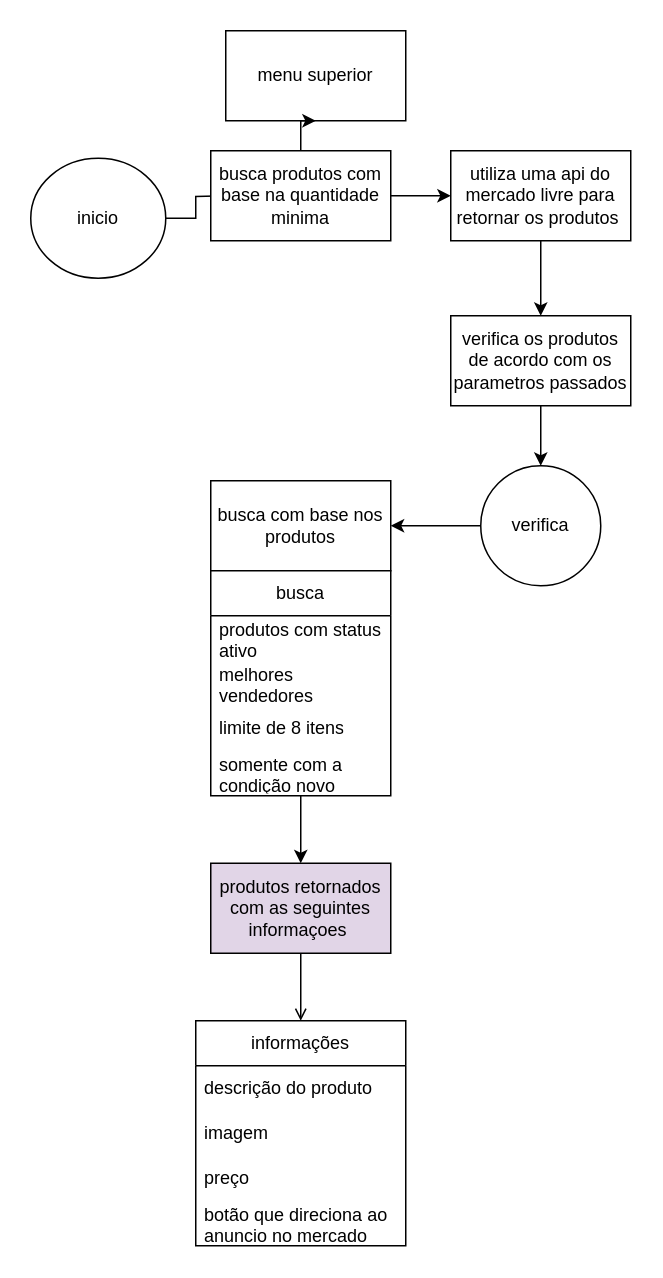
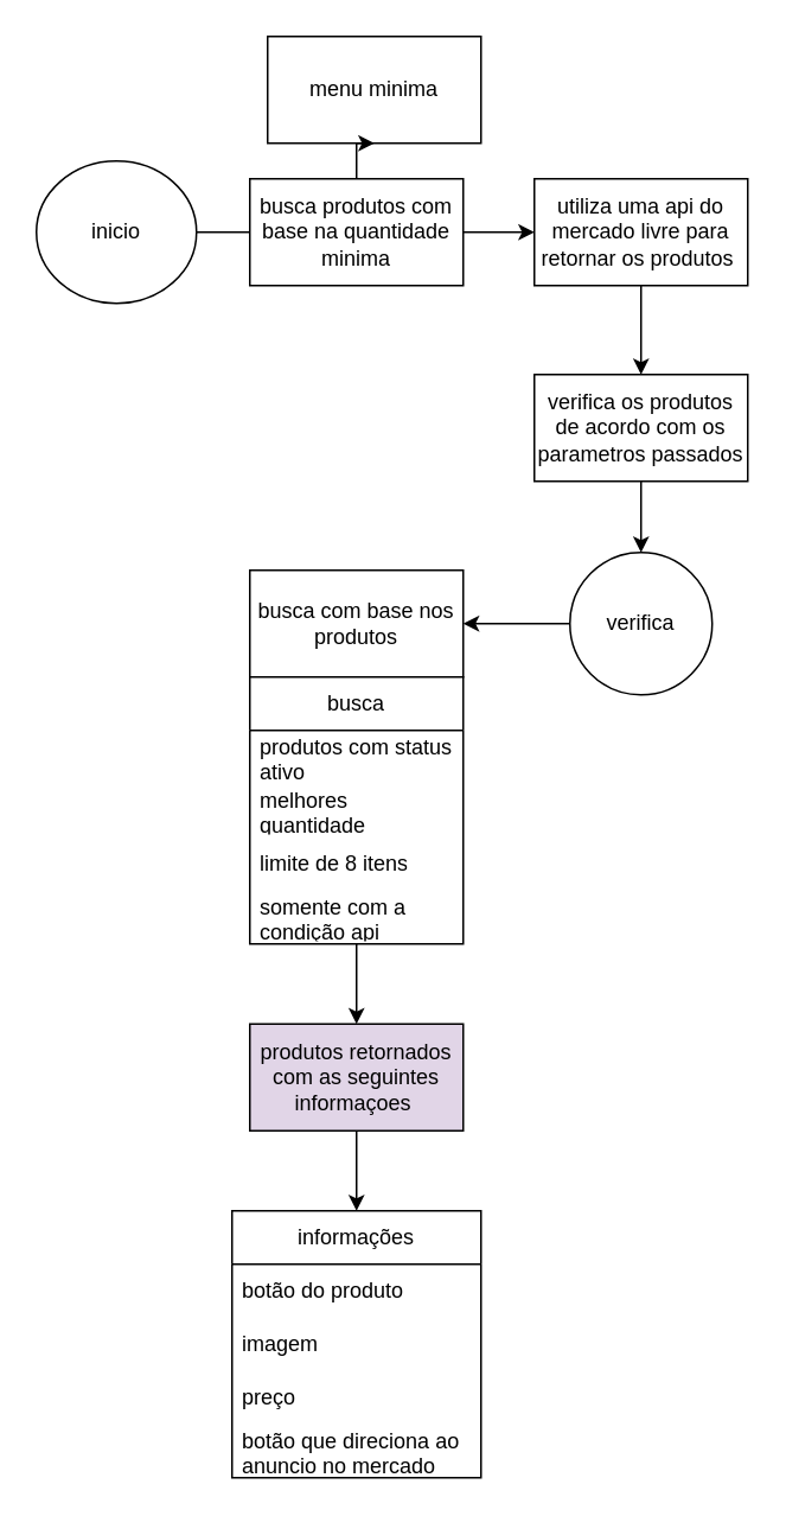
  <mxCell id="0" />
  <mxCell id="1" parent="0" />
  <mxCell id="2" style="edgeStyle=orthogonalEdgeStyle;rounded=0;orthogonalLoop=1;jettySize=auto;html=1;" parent="1" source="3" edge="1"><mxGeometry relative="1" as="geometry"><mxPoint x="150" y="130" as="targetPoint" /></mxGeometry></mxCell>
- <mxCell id="3" value="inicio" style="ellipse;whiteSpace=wrap;html=1;" parent="1" vertex="1"><mxGeometry x="20" y="105" width="90" height="80" as="geometry" /></mxCell>
- <mxCell id="4" value="menu superior" style="rounded=0;whiteSpace=wrap;html=1;" parent="1" vertex="1"><mxGeometry x="150" width="120" height="60" as="geometry" y="20" /></mxCell>
+ <mxCell id="3" value="inicio" style="ellipse;whiteSpace=wrap;html=1;" parent="1" vertex="1"><mxGeometry x="20" y="90" width="90" height="80" as="geometry" /></mxCell>
+ <mxCell id="4" value="menu minima" style="rounded=0;whiteSpace=wrap;html=1;" parent="1" vertex="1"><mxGeometry x="150" width="120" height="60" as="geometry" y="20" /></mxCell>
  <mxCell id="5" style="edgeStyle=orthogonalEdgeStyle;rounded=0;orthogonalLoop=1;jettySize=auto;html=1;exitX=0.5;exitY=0;exitDx=0;exitDy=0;" parent="1" source="7" target="4" edge="1"><mxGeometry relative="1" as="geometry" /></mxCell>
  <mxCell id="6" style="edgeStyle=orthogonalEdgeStyle;rounded=0;orthogonalLoop=1;jettySize=auto;html=1;" parent="1" source="7" target="9" edge="1"><mxGeometry relative="1" as="geometry"><mxPoint x="320" y="130" as="targetPoint" /></mxGeometry></mxCell>
  <mxCell id="7" value="busca produtos com base na quantidade minima" style="rounded=0;whiteSpace=wrap;html=1;" parent="1" vertex="1"><mxGeometry x="140" y="100" width="120" height="60" as="geometry" /></mxCell>
  <mxCell id="8" style="edgeStyle=orthogonalEdgeStyle;rounded=0;orthogonalLoop=1;jettySize=auto;html=1;entryX=0.5;entryY=0;entryDx=0;entryDy=0;" edge="1" parent="1" source="9" target="11"><mxGeometry relative="1" as="geometry" /></mxCell>
  <mxCell id="9" value="utiliza uma api do mercado livre para retornar os produtos&amp;nbsp;" style="rounded=0;whiteSpace=wrap;html=1;" parent="1" vertex="1"><mxGeometry x="300" y="100" width="120" height="60" as="geometry" /></mxCell>
  <mxCell id="10" value="" style="edgeStyle=orthogonalEdgeStyle;rounded=0;orthogonalLoop=1;jettySize=auto;html=1;" edge="1" parent="1" source="11" target="13"><mxGeometry relative="1" as="geometry" /></mxCell>
  <mxCell id="11" value="verifica os produtos de acordo com os parametros passados" style="rounded=0;whiteSpace=wrap;html=1;" vertex="1" parent="1"><mxGeometry x="300" y="210" width="120" height="60" as="geometry" /></mxCell>
  <mxCell id="12" value="" style="edgeStyle=orthogonalEdgeStyle;rounded=0;orthogonalLoop=1;jettySize=auto;html=1;" edge="1" parent="1" source="13" target="14"><mxGeometry relative="1" as="geometry" /></mxCell>
  <mxCell id="13" value="verifica" style="ellipse;whiteSpace=wrap;html=1;" vertex="1" parent="1"><mxGeometry x="320" y="310" width="80" height="80" as="geometry" /></mxCell>
  <mxCell id="14" value="busca com base nos produtos" style="whiteSpace=wrap;html=1;rounded=0;" vertex="1" parent="1"><mxGeometry x="140" y="320" width="120" height="60" as="geometry" /></mxCell>
  <mxCell id="15" style="edgeStyle=orthogonalEdgeStyle;rounded=0;orthogonalLoop=1;jettySize=auto;html=1;" edge="1" parent="1" source="16" target="22"><mxGeometry relative="1" as="geometry"><mxPoint x="200" y="580" as="targetPoint" /></mxGeometry></mxCell>
  <mxCell id="16" value="busca" style="swimlane;fontStyle=0;childLayout=stackLayout;horizontal=1;startSize=30;horizontalStack=0;resizeParent=1;resizeParentMax=0;resizeLast=0;collapsible=1;marginBottom=0;whiteSpace=wrap;html=1;" vertex="1" parent="1"><mxGeometry x="140" y="380" width="120" height="150" as="geometry" /></mxCell>
  <mxCell id="17" value="produtos com status ativo" style="text;strokeColor=none;fillColor=none;align=left;verticalAlign=middle;spacingLeft=4;spacingRight=4;overflow=hidden;points=[[0,0.5],[1,0.5]];portConstraint=eastwest;rotatable=0;whiteSpace=wrap;html=1;" vertex="1" parent="16"><mxGeometry y="30" width="120" height="30" as="geometry" /></mxCell>
- <mxCell id="18" value="melhores vendedores" style="text;strokeColor=none;fillColor=none;align=left;verticalAlign=middle;spacingLeft=4;spacingRight=4;overflow=hidden;points=[[0,0.5],[1,0.5]];portConstraint=eastwest;rotatable=0;whiteSpace=wrap;html=1;" vertex="1" parent="16"><mxGeometry y="60" width="120" height="30" as="geometry" /></mxCell>
+ <mxCell id="18" value="melhores quantidade" style="text;strokeColor=none;fillColor=none;align=left;verticalAlign=middle;spacingLeft=4;spacingRight=4;overflow=hidden;points=[[0,0.5],[1,0.5]];portConstraint=eastwest;rotatable=0;whiteSpace=wrap;html=1;" vertex="1" parent="16"><mxGeometry y="60" width="120" height="30" as="geometry" /></mxCell>
  <mxCell id="19" value="limite de 8 itens" style="text;strokeColor=none;fillColor=none;align=left;verticalAlign=middle;spacingLeft=4;spacingRight=4;overflow=hidden;points=[[0,0.5],[1,0.5]];portConstraint=eastwest;rotatable=0;whiteSpace=wrap;html=1;" vertex="1" parent="16"><mxGeometry y="90" width="120" height="30" as="geometry" /></mxCell>
- <mxCell id="20" value="somente com a condição novo" style="text;strokeColor=none;fillColor=none;align=left;verticalAlign=middle;spacingLeft=4;spacingRight=4;overflow=hidden;points=[[0,0.5],[1,0.5]];portConstraint=eastwest;rotatable=0;whiteSpace=wrap;html=1;" vertex="1" parent="16"><mxGeometry y="120" width="120" height="30" as="geometry" /></mxCell>
- <mxCell id="21" style="edgeStyle=orthogonalEdgeStyle;rounded=0;orthogonalLoop=1;jettySize=auto;html=1;entryX=0.5;entryY=0;entryDx=0;entryDy=0;endArrow=open;" edge="1" parent="1" source="22" target="23"><mxGeometry relative="1" as="geometry" /></mxCell>
+ <mxCell id="20" value="somente com a condição api" style="text;strokeColor=none;fillColor=none;align=left;verticalAlign=middle;spacingLeft=4;spacingRight=4;overflow=hidden;points=[[0,0.5],[1,0.5]];portConstraint=eastwest;rotatable=0;whiteSpace=wrap;html=1;" vertex="1" parent="16"><mxGeometry y="120" width="120" height="30" as="geometry" /></mxCell>
+ <mxCell id="21" style="edgeStyle=orthogonalEdgeStyle;rounded=0;orthogonalLoop=1;jettySize=auto;html=1;entryX=0.5;entryY=0;entryDx=0;entryDy=0;" edge="1" parent="1" source="22" target="23"><mxGeometry relative="1" as="geometry" /></mxCell>
  <mxCell id="22" value="produtos retornados com as seguintes informaçoes&amp;nbsp;" style="rounded=0;whiteSpace=wrap;html=1;fillColor=#e1d5e7;" vertex="1" parent="1"><mxGeometry x="140" y="575" width="120" height="60" as="geometry" /></mxCell>
  <mxCell id="23" value="informações" style="swimlane;fontStyle=0;childLayout=stackLayout;horizontal=1;startSize=30;horizontalStack=0;resizeParent=1;resizeParentMax=0;resizeLast=0;collapsible=1;marginBottom=0;whiteSpace=wrap;html=1;" vertex="1" parent="1"><mxGeometry x="130" y="680" width="140" height="150" as="geometry" /></mxCell>
- <mxCell id="24" value="descrição do produto" style="text;strokeColor=none;fillColor=none;align=left;verticalAlign=middle;spacingLeft=4;spacingRight=4;overflow=hidden;points=[[0,0.5],[1,0.5]];portConstraint=eastwest;rotatable=0;whiteSpace=wrap;html=1;" vertex="1" parent="23"><mxGeometry y="30" width="140" height="30" as="geometry" /></mxCell>
+ <mxCell id="24" value="botão do produto" style="text;strokeColor=none;fillColor=none;align=left;verticalAlign=middle;spacingLeft=4;spacingRight=4;overflow=hidden;points=[[0,0.5],[1,0.5]];portConstraint=eastwest;rotatable=0;whiteSpace=wrap;html=1;" vertex="1" parent="23"><mxGeometry y="30" width="140" height="30" as="geometry" /></mxCell>
  <mxCell id="25" value="imagem" style="text;strokeColor=none;fillColor=none;align=left;verticalAlign=middle;spacingLeft=4;spacingRight=4;overflow=hidden;points=[[0,0.5],[1,0.5]];portConstraint=eastwest;rotatable=0;whiteSpace=wrap;html=1;" vertex="1" parent="23"><mxGeometry y="60" width="140" height="30" as="geometry" /></mxCell>
  <mxCell id="26" value="preço&amp;nbsp;" style="text;strokeColor=none;fillColor=none;align=left;verticalAlign=middle;spacingLeft=4;spacingRight=4;overflow=hidden;points=[[0,0.5],[1,0.5]];portConstraint=eastwest;rotatable=0;whiteSpace=wrap;html=1;" vertex="1" parent="23"><mxGeometry y="90" width="140" height="30" as="geometry" /></mxCell>
  <mxCell id="27" value="botão que direciona ao anuncio no mercado livre&amp;nbsp;" style="text;strokeColor=none;fillColor=none;align=left;verticalAlign=middle;spacingLeft=4;spacingRight=4;overflow=hidden;points=[[0,0.5],[1,0.5]];portConstraint=eastwest;rotatable=0;whiteSpace=wrap;html=1;" vertex="1" parent="23"><mxGeometry y="120" width="140" height="30" as="geometry" /></mxCell>
